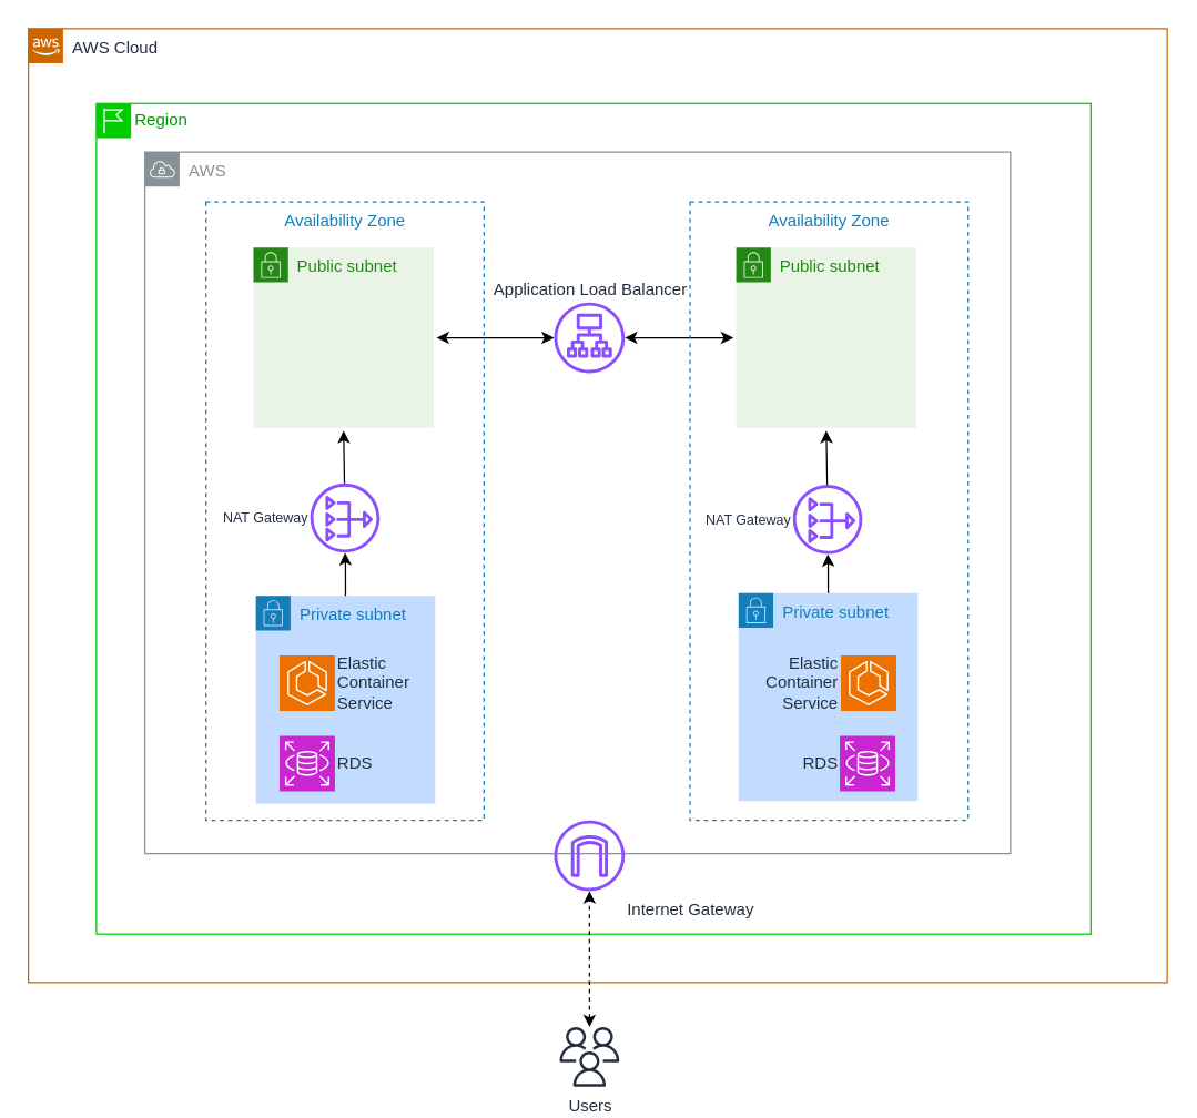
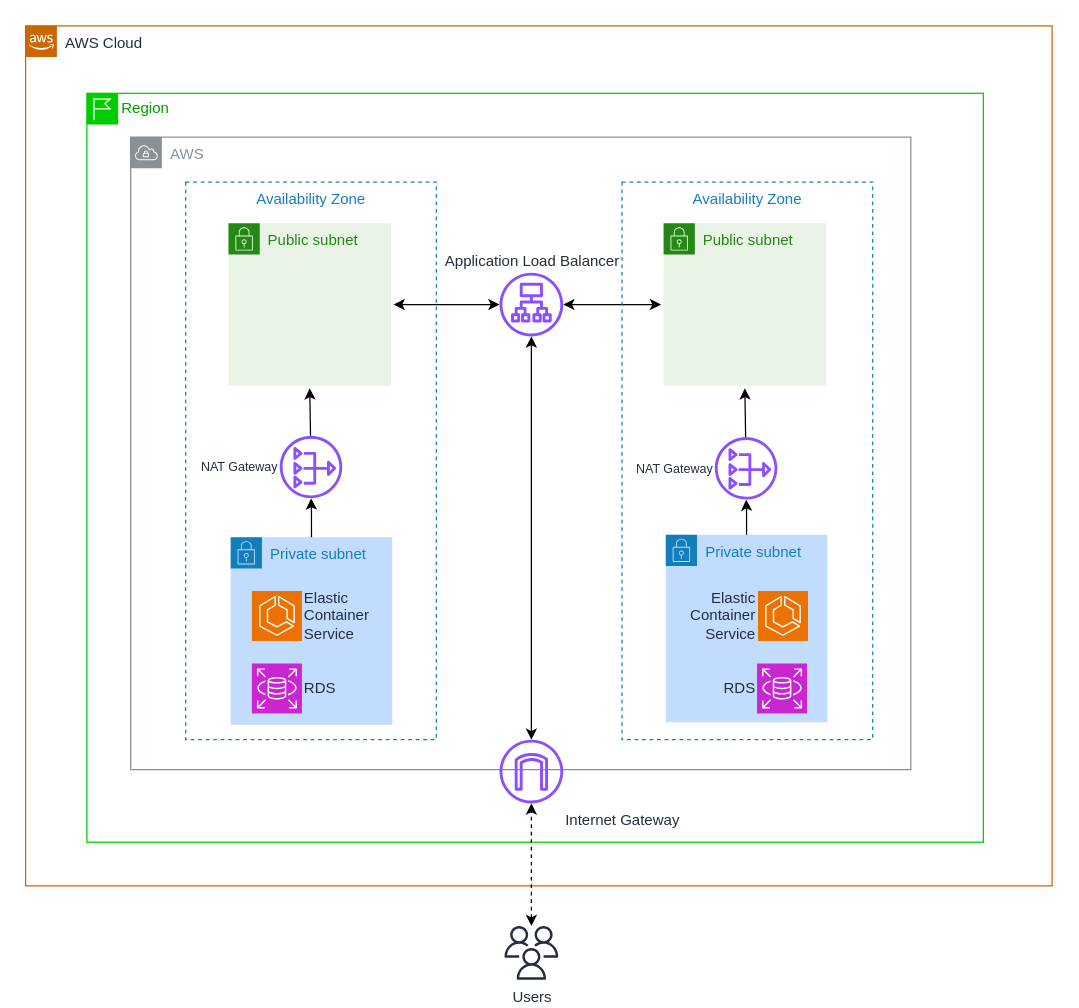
  <mxCell id="0" />
  <mxCell id="1" parent="0" />
  <mxCell id="2" value="AWS Cloud" style="points=[[0,0],[0.25,0],[0.5,0],[0.75,0],[1,0],[1,0.25],[1,0.5],[1,0.75],[1,1],[0.75,1],[0.5,1],[0.25,1],[0,1],[0,0.75],[0,0.5],[0,0.25]];outlineConnect=0;gradientColor=none;html=1;whiteSpace=wrap;fontSize=12;fontStyle=0;shape=mxgraph.aws4.group;grIcon=mxgraph.aws4.group_aws_cloud_alt;strokeColor=#CC6600;fillColor=none;verticalAlign=top;align=left;spacingLeft=30;fontColor=#232F3E;dashed=0;labelBackgroundColor=#ffffff;container=1;pointerEvents=0;collapsible=0;recursiveResize=0;" parent="1" vertex="1"><mxGeometry x="20" y="20" width="821" height="688" as="geometry" /></mxCell>
  <mxCell id="3" value="Region" style="shape=mxgraph.ibm.box;prType=region;fontStyle=0;verticalAlign=top;align=left;spacingLeft=32;spacingTop=4;fillColor=none;rounded=0;whiteSpace=wrap;html=1;strokeColor=#00CC00;strokeWidth=1;dashed=0;container=1;spacing=-4;collapsible=0;expand=0;recursiveResize=0;fontColor=#009900;" vertex="1" parent="2"><mxGeometry x="49" y="54" width="717" height="599" as="geometry" /></mxCell>
  <mxCell id="4" value="AWS" style="sketch=0;outlineConnect=0;gradientColor=none;html=1;whiteSpace=wrap;fontSize=12;fontStyle=0;shape=mxgraph.aws4.group;grIcon=mxgraph.aws4.group_vpc;strokeColor=#879196;fillColor=none;verticalAlign=top;align=left;spacingLeft=30;fontColor=#879196;dashed=0;" vertex="1" parent="2"><mxGeometry x="84" y="89" width="624" height="506" as="geometry" /></mxCell>
+ <mxCell id="5" style="edgeStyle=orthogonalEdgeStyle;rounded=0;orthogonalLoop=1;jettySize=auto;html=1;strokeColor=#000000;startArrow=classic;startFill=1;" edge="1" parent="2" source="6" target="10"><mxGeometry relative="1" as="geometry" /></mxCell>
  <mxCell id="6" value="Internet Gateway" style="sketch=0;outlineConnect=0;fontColor=#232F3E;gradientColor=none;fillColor=#8C4FFF;strokeColor=none;dashed=0;verticalLabelPosition=bottom;verticalAlign=top;align=left;html=1;fontSize=12;fontStyle=0;aspect=fixed;pointerEvents=1;shape=mxgraph.aws4.internet_gateway;labelPosition=right;" vertex="1" parent="2"><mxGeometry x="379" y="571" width="51" height="51" as="geometry" /></mxCell>
  <mxCell id="7" value="Availability Zone" style="fillColor=none;strokeColor=#147EBA;dashed=1;verticalAlign=top;fontStyle=0;fontColor=#147EBA;whiteSpace=wrap;html=1;" vertex="1" parent="2"><mxGeometry x="128" y="125" width="200.5" height="446" as="geometry" /></mxCell>
  <mxCell id="8" style="edgeStyle=orthogonalEdgeStyle;rounded=0;orthogonalLoop=1;jettySize=auto;html=1;strokeColor=#000000;startArrow=classic;startFill=1;" edge="1" parent="2" source="10" target="19"><mxGeometry relative="1" as="geometry"><mxPoint x="507" y="214" as="targetPoint" /></mxGeometry></mxCell>
  <mxCell id="9" style="edgeStyle=orthogonalEdgeStyle;rounded=0;orthogonalLoop=1;jettySize=auto;html=1;strokeColor=#000000;startArrow=classic;startFill=1;" edge="1" parent="2" source="10" target="11"><mxGeometry relative="1" as="geometry"><mxPoint x="295" y="206" as="targetPoint" /></mxGeometry></mxCell>
  <mxCell id="10" value="Application Load Balancer" style="sketch=0;outlineConnect=0;fontColor=#232F3E;gradientColor=none;fillColor=#8C4FFF;strokeColor=none;dashed=0;verticalLabelPosition=top;verticalAlign=bottom;align=center;html=1;fontSize=12;fontStyle=0;aspect=fixed;pointerEvents=1;shape=mxgraph.aws4.application_load_balancer;labelPosition=center;" vertex="1" parent="2"><mxGeometry x="379" y="197.5" width="51" height="51" as="geometry" /></mxCell>
  <mxCell id="11" value="Public subnet" style="points=[[0,0],[0.25,0],[0.5,0],[0.75,0],[1,0],[1,0.25],[1,0.5],[1,0.75],[1,1],[0.75,1],[0.5,1],[0.25,1],[0,1],[0,0.75],[0,0.5],[0,0.25]];outlineConnect=0;gradientColor=none;html=1;whiteSpace=wrap;fontSize=12;fontStyle=0;container=1;pointerEvents=0;collapsible=0;recursiveResize=0;shape=mxgraph.aws4.group;grIcon=mxgraph.aws4.group_security_group;grStroke=0;strokeColor=#248814;fillColor=#E9F3E6;verticalAlign=top;align=left;spacingLeft=30;fontColor=#248814;dashed=0;strokeWidth=3;perimeterSpacing=2;" vertex="1" parent="2"><mxGeometry x="162.25" y="158" width="130" height="130" as="geometry" /></mxCell>
  <mxCell id="12" value="Private subnet" style="points=[[0,0],[0.25,0],[0.5,0],[0.75,0],[1,0],[1,0.25],[1,0.5],[1,0.75],[1,1],[0.75,1],[0.5,1],[0.25,1],[0,1],[0,0.75],[0,0.5],[0,0.25]];outlineConnect=0;gradientColor=none;html=1;whiteSpace=wrap;fontSize=12;fontStyle=0;container=1;pointerEvents=0;collapsible=0;recursiveResize=0;shape=mxgraph.aws4.group;grIcon=mxgraph.aws4.group_security_group;grStroke=0;strokeColor=#147EBA;fillColor=#C2DCFF;verticalAlign=top;align=left;spacingLeft=30;fontColor=#147EBA;dashed=0;" vertex="1" parent="2"><mxGeometry x="164" y="409" width="129.25" height="150" as="geometry" /></mxCell>
  <mxCell id="13" value="RDS" style="sketch=0;points=[[0,0,0],[0.25,0,0],[0.5,0,0],[0.75,0,0],[1,0,0],[0,1,0],[0.25,1,0],[0.5,1,0],[0.75,1,0],[1,1,0],[0,0.25,0],[0,0.5,0],[0,0.75,0],[1,0.25,0],[1,0.5,0],[1,0.75,0]];outlineConnect=0;fontColor=#232F3E;fillColor=#C925D1;strokeColor=#ffffff;dashed=0;verticalLabelPosition=middle;verticalAlign=middle;align=left;html=1;fontSize=12;fontStyle=0;aspect=fixed;shape=mxgraph.aws4.resourceIcon;resIcon=mxgraph.aws4.rds;labelPosition=right;" vertex="1" parent="12"><mxGeometry x="17" y="101" width="40" height="40" as="geometry" /></mxCell>
  <mxCell id="14" value="Elastic Container Service" style="sketch=0;points=[[0,0,0],[0.25,0,0],[0.5,0,0],[0.75,0,0],[1,0,0],[0,1,0],[0.25,1,0],[0.5,1,0],[0.75,1,0],[1,1,0],[0,0.25,0],[0,0.5,0],[0,0.75,0],[1,0.25,0],[1,0.5,0],[1,0.75,0]];outlineConnect=0;fontColor=#232F3E;fillColor=#ED7100;strokeColor=#ffffff;dashed=0;verticalLabelPosition=middle;verticalAlign=middle;align=left;html=1;fontSize=12;fontStyle=0;aspect=fixed;shape=mxgraph.aws4.resourceIcon;resIcon=mxgraph.aws4.ecs;labelPosition=right;whiteSpace=wrap;" vertex="1" parent="12"><mxGeometry x="17" y="43" width="40" height="40" as="geometry" /></mxCell>
  <mxCell id="15" value="NAT Gateway" style="sketch=0;outlineConnect=0;fontColor=#232F3E;gradientColor=none;fillColor=#8C4FFF;strokeColor=none;dashed=0;verticalLabelPosition=middle;verticalAlign=middle;align=right;html=1;fontSize=10;fontStyle=0;aspect=fixed;pointerEvents=1;shape=mxgraph.aws4.nat_gateway;labelPosition=left;" vertex="1" parent="2"><mxGeometry x="203.25" y="328" width="50" height="50" as="geometry" /></mxCell>
  <mxCell id="16" style="edgeStyle=orthogonalEdgeStyle;rounded=0;orthogonalLoop=1;jettySize=auto;html=1;exitX=0.5;exitY=0;exitDx=0;exitDy=0;strokeColor=#000000;" edge="1" parent="2" source="12" target="15"><mxGeometry relative="1" as="geometry" /></mxCell>
  <mxCell id="17" value="" style="endArrow=classic;html=1;rounded=0;entryX=0.5;entryY=1;entryDx=0;entryDy=0;strokeColor=#000000;" edge="1" parent="2" source="15" target="11"><mxGeometry width="50" height="50" relative="1" as="geometry"><mxPoint x="178" y="329" as="sourcePoint" /><mxPoint x="230" y="297" as="targetPoint" /></mxGeometry></mxCell>
  <mxCell id="18" value="Availability Zone" style="fillColor=none;strokeColor=#147EBA;dashed=1;verticalAlign=top;fontStyle=0;fontColor=#147EBA;whiteSpace=wrap;html=1;" vertex="1" parent="2"><mxGeometry x="477" y="125" width="200.5" height="446" as="geometry" /></mxCell>
  <mxCell id="19" value="Public subnet" style="points=[[0,0],[0.25,0],[0.5,0],[0.75,0],[1,0],[1,0.25],[1,0.5],[1,0.75],[1,1],[0.75,1],[0.5,1],[0.25,1],[0,1],[0,0.75],[0,0.5],[0,0.25]];outlineConnect=0;gradientColor=none;html=1;whiteSpace=wrap;fontSize=12;fontStyle=0;container=1;pointerEvents=0;collapsible=0;recursiveResize=0;shape=mxgraph.aws4.group;grIcon=mxgraph.aws4.group_security_group;grStroke=0;strokeColor=#248814;fillColor=#E9F3E6;verticalAlign=top;align=left;spacingLeft=30;fontColor=#248814;dashed=0;strokeWidth=3;perimeterSpacing=2;" vertex="1" parent="2"><mxGeometry x="510.25" y="158" width="130" height="130" as="geometry" /></mxCell>
  <mxCell id="20" value="Private subnet" style="points=[[0,0],[0.25,0],[0.5,0],[0.75,0],[1,0],[1,0.25],[1,0.5],[1,0.75],[1,1],[0.75,1],[0.5,1],[0.25,1],[0,1],[0,0.75],[0,0.5],[0,0.25]];outlineConnect=0;gradientColor=none;html=1;whiteSpace=wrap;fontSize=12;fontStyle=0;container=1;pointerEvents=0;collapsible=0;recursiveResize=0;shape=mxgraph.aws4.group;grIcon=mxgraph.aws4.group_security_group;grStroke=0;strokeColor=#147EBA;fillColor=#C2DCFF;verticalAlign=top;align=left;spacingLeft=30;fontColor=#147EBA;dashed=0;" vertex="1" parent="2"><mxGeometry x="512" y="407" width="129.25" height="150" as="geometry" /></mxCell>
  <mxCell id="21" value="Elastic Container Service" style="sketch=0;points=[[0,0,0],[0.25,0,0],[0.5,0,0],[0.75,0,0],[1,0,0],[0,1,0],[0.25,1,0],[0.5,1,0],[0.75,1,0],[1,1,0],[0,0.25,0],[0,0.5,0],[0,0.75,0],[1,0.25,0],[1,0.5,0],[1,0.75,0]];outlineConnect=0;fontColor=#232F3E;fillColor=#ED7100;strokeColor=#ffffff;dashed=0;verticalLabelPosition=middle;verticalAlign=middle;align=right;html=1;fontSize=12;fontStyle=0;aspect=fixed;shape=mxgraph.aws4.resourceIcon;resIcon=mxgraph.aws4.ecs;labelPosition=left;whiteSpace=wrap;" vertex="1" parent="20"><mxGeometry x="73.75" y="45" width="40" height="40" as="geometry" /></mxCell>
  <mxCell id="22" value="NAT Gateway" style="sketch=0;outlineConnect=0;fontColor=#232F3E;gradientColor=none;fillColor=#8C4FFF;strokeColor=none;dashed=0;verticalLabelPosition=middle;verticalAlign=middle;align=right;html=1;fontSize=10;fontStyle=0;aspect=fixed;pointerEvents=1;shape=mxgraph.aws4.nat_gateway;labelPosition=left;" vertex="1" parent="2"><mxGeometry x="551.25" y="329" width="50" height="50" as="geometry" /></mxCell>
  <mxCell id="23" style="edgeStyle=orthogonalEdgeStyle;rounded=0;orthogonalLoop=1;jettySize=auto;html=1;exitX=0.5;exitY=0;exitDx=0;exitDy=0;strokeColor=#000000;" edge="1" parent="2" source="20" target="22"><mxGeometry relative="1" as="geometry" /></mxCell>
  <mxCell id="24" value="" style="endArrow=classic;html=1;rounded=0;entryX=0.5;entryY=1;entryDx=0;entryDy=0;strokeColor=#000000;" edge="1" parent="2" source="22" target="19"><mxGeometry width="50" height="50" relative="1" as="geometry"><mxPoint x="526" y="329" as="sourcePoint" /><mxPoint x="578" y="297" as="targetPoint" /></mxGeometry></mxCell>
  <mxCell id="25" value="RDS" style="sketch=0;points=[[0,0,0],[0.25,0,0],[0.5,0,0],[0.75,0,0],[1,0,0],[0,1,0],[0.25,1,0],[0.5,1,0],[0.75,1,0],[1,1,0],[0,0.25,0],[0,0.5,0],[0,0.75,0],[1,0.25,0],[1,0.5,0],[1,0.75,0]];outlineConnect=0;fontColor=#232F3E;fillColor=#C925D1;strokeColor=#ffffff;dashed=0;verticalLabelPosition=middle;verticalAlign=middle;align=right;html=1;fontSize=12;fontStyle=0;aspect=fixed;shape=mxgraph.aws4.resourceIcon;resIcon=mxgraph.aws4.rds;labelPosition=left;" vertex="1" parent="2"><mxGeometry x="585" y="510" width="40" height="40" as="geometry" /></mxCell>
  <mxCell id="26" style="edgeStyle=orthogonalEdgeStyle;rounded=0;orthogonalLoop=1;jettySize=auto;html=1;strokeColor=#000000;startArrow=classic;startFill=1;dashed=1;" edge="1" parent="1" source="27" target="6"><mxGeometry relative="1" as="geometry" /></mxCell>
  <mxCell id="27" value="Users" style="sketch=0;outlineConnect=0;fontColor=#232F3E;gradientColor=none;fillColor=#232F3D;strokeColor=none;dashed=0;verticalLabelPosition=bottom;verticalAlign=top;align=center;html=1;fontSize=12;fontStyle=0;aspect=fixed;pointerEvents=1;shape=mxgraph.aws4.users;" vertex="1" parent="1"><mxGeometry x="403" y="740" width="43" height="43" as="geometry" /></mxCell>
